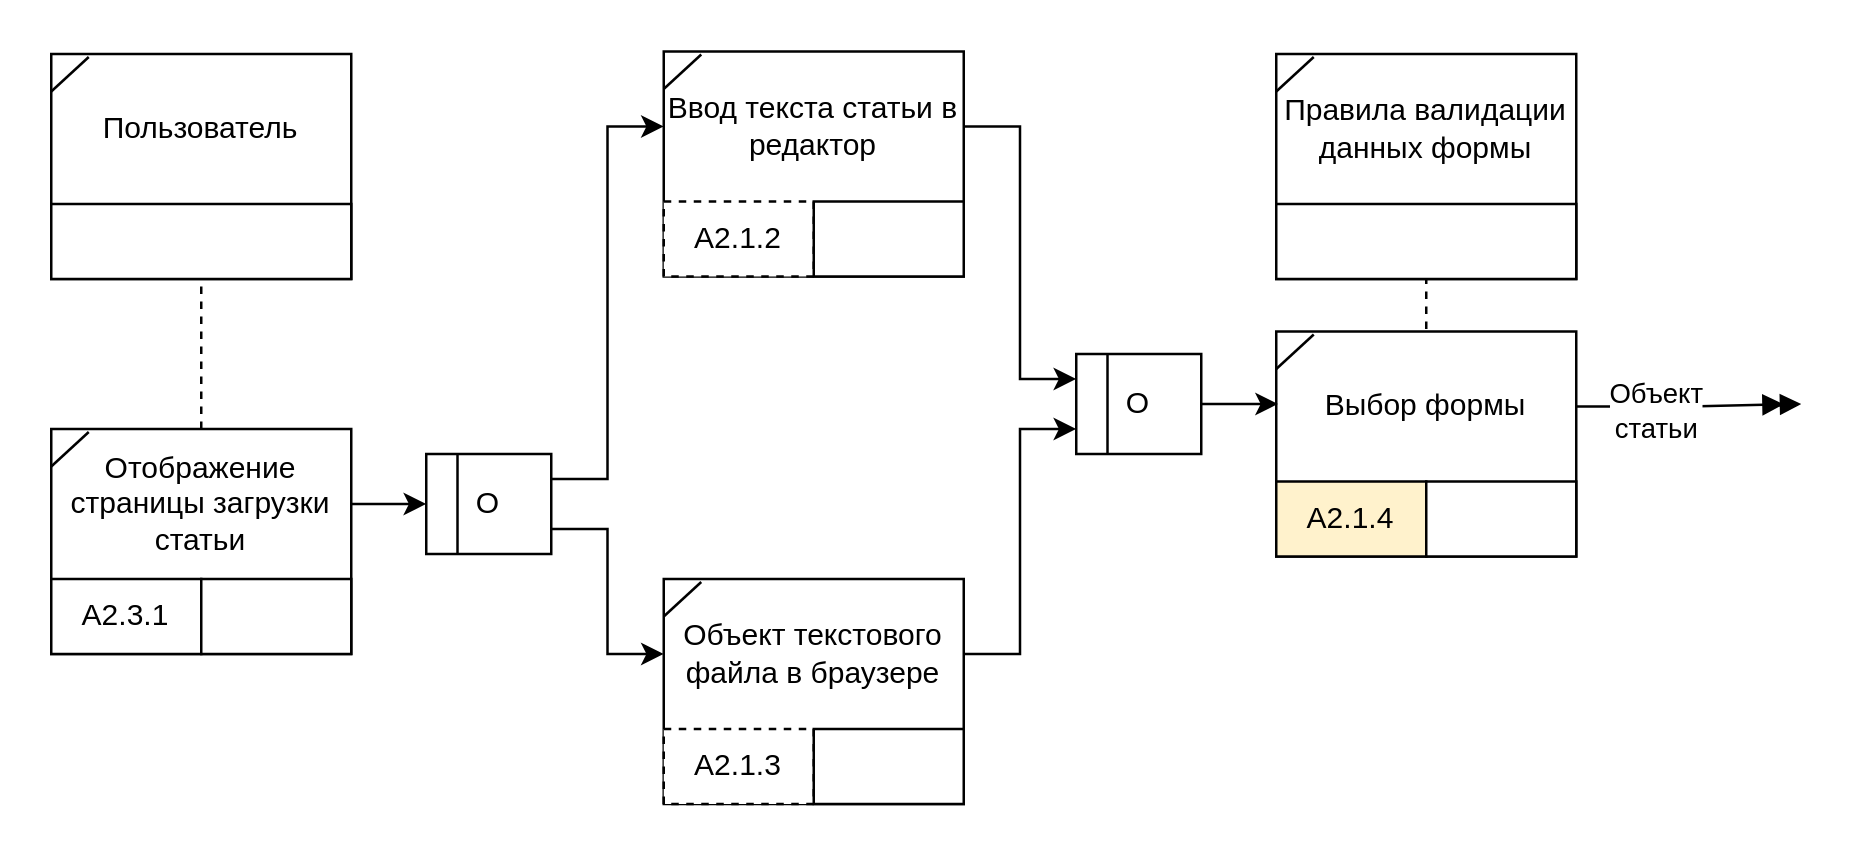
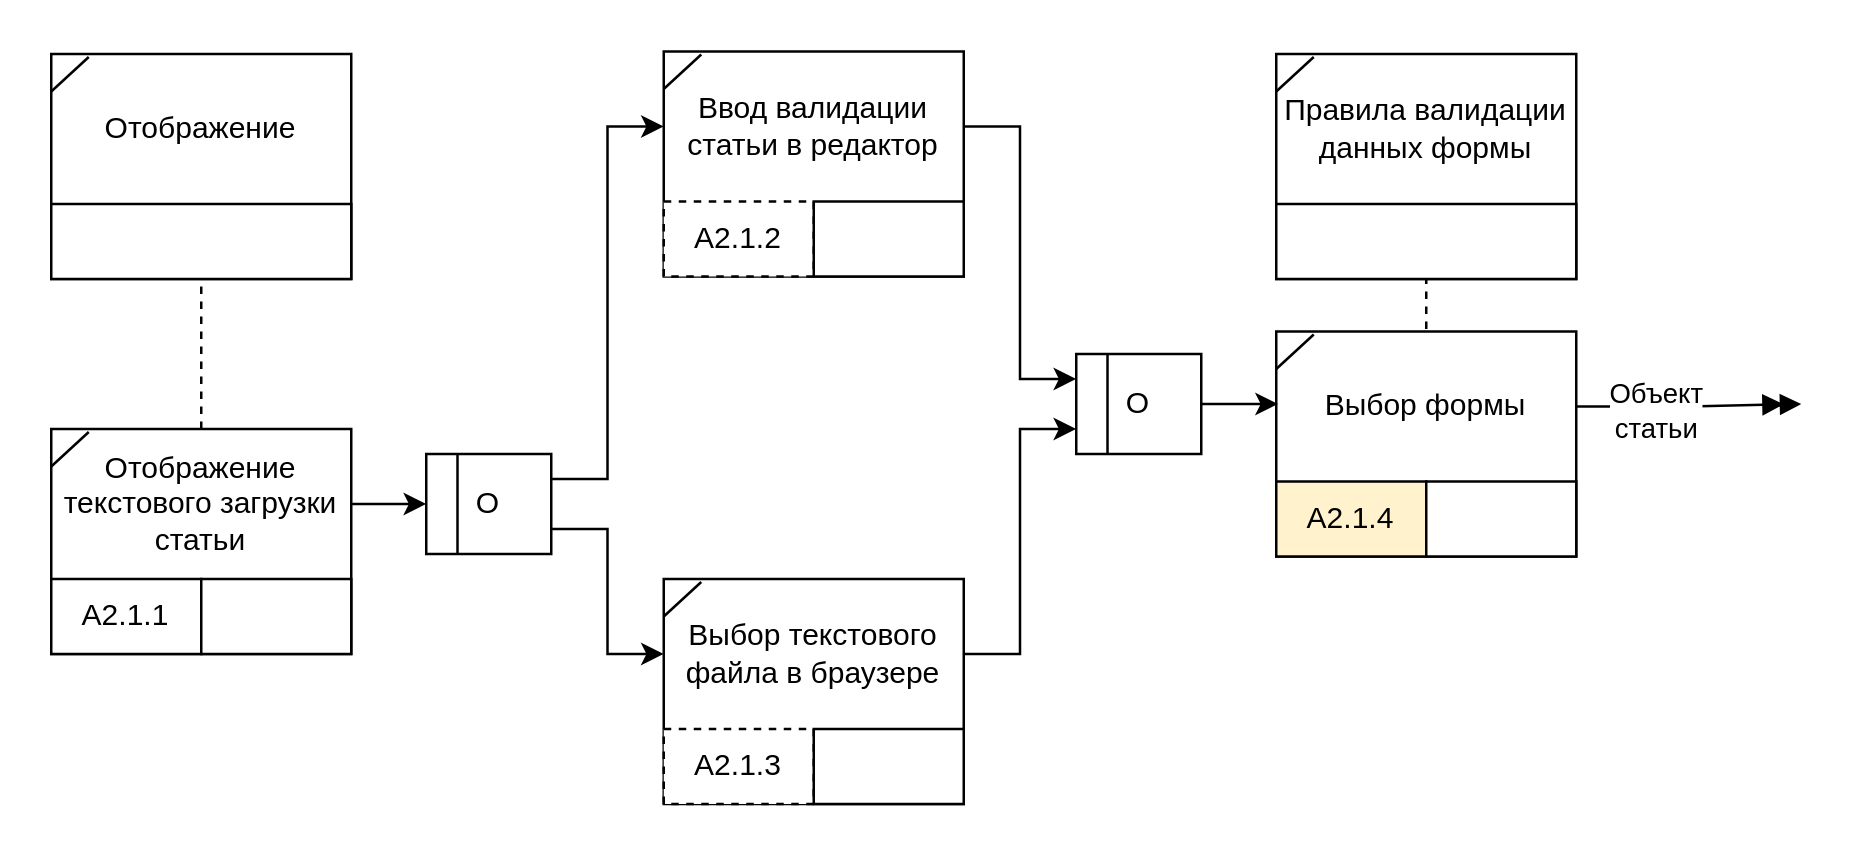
  <mxCell id="0" />
  <mxCell id="1" parent="0" />
  <mxCell id="2" value="" style="rounded=0;whiteSpace=wrap;html=1;" parent="1" vertex="1"><mxGeometry x="20" y="21" width="120" height="90" as="geometry" /></mxCell>
  <mxCell id="3" value="" style="rounded=0;whiteSpace=wrap;html=1;" parent="1" vertex="1"><mxGeometry x="20" y="81" width="120" height="30" as="geometry" /></mxCell>
- <mxCell id="4" value="Пользователь" style="text;html=1;align=center;verticalAlign=middle;whiteSpace=wrap;rounded=0;" parent="1" vertex="1"><mxGeometry x="20" y="21" width="120" height="60" as="geometry" /></mxCell>
+ <mxCell id="4" value="Отображение" style="text;html=1;align=center;verticalAlign=middle;whiteSpace=wrap;rounded=0;" parent="1" vertex="1"><mxGeometry x="20" y="21" width="120" height="60" as="geometry" /></mxCell>
  <mxCell id="5" value="" style="endArrow=none;html=1;rounded=0;exitX=0;exitY=0.25;exitDx=0;exitDy=0;entryX=0.125;entryY=0.02;entryDx=0;entryDy=0;entryPerimeter=0;" parent="1" source="4" target="4" edge="1"><mxGeometry width="50" height="50" relative="1" as="geometry"><mxPoint x="-10" y="51" as="sourcePoint" /><mxPoint x="40" y="1" as="targetPoint" /></mxGeometry></mxCell>
  <mxCell id="6" value="" style="rounded=0;whiteSpace=wrap;html=1;" parent="1" vertex="1"><mxGeometry x="20" y="171" width="120" height="90" as="geometry" /></mxCell>
- <mxCell id="7" value="А2.3.1" style="rounded=0;whiteSpace=wrap;html=1;" parent="1" vertex="1"><mxGeometry x="20" y="231" width="60" height="30" as="geometry" /></mxCell>
+ <mxCell id="7" value="А2.1.1" style="rounded=0;whiteSpace=wrap;html=1;" parent="1" vertex="1"><mxGeometry x="20" y="231" width="60" height="30" as="geometry" /></mxCell>
  <mxCell id="8" value="" style="rounded=0;whiteSpace=wrap;html=1;" parent="1" vertex="1"><mxGeometry x="80" y="231" width="60" height="30" as="geometry" /></mxCell>
  <mxCell id="9" style="edgeStyle=orthogonalEdgeStyle;rounded=0;orthogonalLoop=1;jettySize=auto;html=1;exitX=1;exitY=0.5;exitDx=0;exitDy=0;entryX=0;entryY=0.5;entryDx=0;entryDy=0;" parent="1" source="10" target="34" edge="1"><mxGeometry relative="1" as="geometry" /></mxCell>
- <mxCell id="10" value="Отображение&lt;div&gt;страницы загрузки&lt;/div&gt;&lt;div&gt;статьи&lt;/div&gt;" style="text;html=1;align=center;verticalAlign=middle;whiteSpace=wrap;rounded=0;" parent="1" vertex="1"><mxGeometry x="20" y="171" width="120" height="60" as="geometry" /></mxCell>
+ <mxCell id="10" value="Отображение&lt;div&gt;текстового загрузки&lt;/div&gt;&lt;div&gt;статьи&lt;/div&gt;" style="text;html=1;align=center;verticalAlign=middle;whiteSpace=wrap;rounded=0;" parent="1" vertex="1"><mxGeometry x="20" y="171" width="120" height="60" as="geometry" /></mxCell>
  <mxCell id="11" value="" style="endArrow=none;html=1;rounded=0;exitX=0;exitY=0.25;exitDx=0;exitDy=0;entryX=0.125;entryY=0.02;entryDx=0;entryDy=0;entryPerimeter=0;" parent="1" source="10" target="10" edge="1"><mxGeometry width="50" height="50" relative="1" as="geometry"><mxPoint x="-10" y="201" as="sourcePoint" /><mxPoint x="40" y="151" as="targetPoint" /></mxGeometry></mxCell>
  <mxCell id="12" style="edgeStyle=orthogonalEdgeStyle;rounded=0;orthogonalLoop=1;jettySize=auto;html=1;exitX=0.5;exitY=0;exitDx=0;exitDy=0;entryX=0.5;entryY=1;entryDx=0;entryDy=0;startArrow=none;startFill=0;endArrow=none;endFill=0;dashed=1;" parent="1" source="10" target="3" edge="1"><mxGeometry relative="1" as="geometry"><mxPoint x="196" y="222" as="sourcePoint" /><mxPoint x="196" y="182" as="targetPoint" /></mxGeometry></mxCell>
  <mxCell id="13" value="" style="rounded=0;whiteSpace=wrap;html=1;" parent="1" vertex="1"><mxGeometry x="265" y="20" width="120" height="90" as="geometry" /></mxCell>
  <mxCell id="14" value="А2.1.2" style="rounded=0;whiteSpace=wrap;html=1;dashed=1;" parent="1" vertex="1"><mxGeometry x="265" y="80" width="60" height="30" as="geometry" /></mxCell>
  <mxCell id="15" value="" style="rounded=0;whiteSpace=wrap;html=1;" parent="1" vertex="1"><mxGeometry x="325" y="80" width="60" height="30" as="geometry" /></mxCell>
  <mxCell id="16" style="edgeStyle=orthogonalEdgeStyle;rounded=0;orthogonalLoop=1;jettySize=auto;html=1;exitX=1;exitY=0.5;exitDx=0;exitDy=0;entryX=0;entryY=0.25;entryDx=0;entryDy=0;" parent="1" source="17" target="37" edge="1"><mxGeometry relative="1" as="geometry" /></mxCell>
- <mxCell id="17" value="Ввод текста статьи в редактор" style="text;html=1;align=center;verticalAlign=middle;whiteSpace=wrap;rounded=0;" parent="1" vertex="1"><mxGeometry x="265" y="20" width="120" height="60" as="geometry" /></mxCell>
+ <mxCell id="17" value="Ввод валидации статьи в редактор" style="text;html=1;align=center;verticalAlign=middle;whiteSpace=wrap;rounded=0;" parent="1" vertex="1"><mxGeometry x="265" y="20" width="120" height="60" as="geometry" /></mxCell>
  <mxCell id="18" value="" style="endArrow=none;html=1;rounded=0;exitX=0;exitY=0.25;exitDx=0;exitDy=0;entryX=0.125;entryY=0.02;entryDx=0;entryDy=0;entryPerimeter=0;" parent="1" source="17" target="17" edge="1"><mxGeometry width="50" height="50" relative="1" as="geometry"><mxPoint x="235" y="50" as="sourcePoint" /><mxPoint x="285" y="0" as="targetPoint" /></mxGeometry></mxCell>
  <mxCell id="19" value="" style="rounded=0;whiteSpace=wrap;html=1;" parent="1" vertex="1"><mxGeometry x="265" y="231" width="120" height="90" as="geometry" /></mxCell>
  <mxCell id="20" value="А2.1.3" style="rounded=0;whiteSpace=wrap;html=1;dashed=1;" parent="1" vertex="1"><mxGeometry x="265" y="291" width="60" height="30" as="geometry" /></mxCell>
  <mxCell id="21" value="" style="rounded=0;whiteSpace=wrap;html=1;" parent="1" vertex="1"><mxGeometry x="325" y="291" width="60" height="30" as="geometry" /></mxCell>
  <mxCell id="22" style="edgeStyle=orthogonalEdgeStyle;rounded=0;orthogonalLoop=1;jettySize=auto;html=1;exitX=1;exitY=0.5;exitDx=0;exitDy=0;entryX=0;entryY=0.75;entryDx=0;entryDy=0;" parent="1" source="23" target="37" edge="1"><mxGeometry relative="1" as="geometry" /></mxCell>
- <mxCell id="23" value="Объект текстового файла в браузере" style="text;html=1;align=center;verticalAlign=middle;whiteSpace=wrap;rounded=0;" parent="1" vertex="1"><mxGeometry x="265" y="231" width="120" height="60" as="geometry" /></mxCell>
+ <mxCell id="23" value="Выбор текстового файла в браузере" style="text;html=1;align=center;verticalAlign=middle;whiteSpace=wrap;rounded=0;" parent="1" vertex="1"><mxGeometry x="265" y="231" width="120" height="60" as="geometry" /></mxCell>
  <mxCell id="24" value="" style="endArrow=none;html=1;rounded=0;exitX=0;exitY=0.25;exitDx=0;exitDy=0;entryX=0.125;entryY=0.02;entryDx=0;entryDy=0;entryPerimeter=0;" parent="1" source="23" target="23" edge="1"><mxGeometry width="50" height="50" relative="1" as="geometry"><mxPoint x="235" y="261" as="sourcePoint" /><mxPoint x="285" y="211" as="targetPoint" /></mxGeometry></mxCell>
  <mxCell id="25" value="" style="rounded=0;whiteSpace=wrap;html=1;" parent="1" vertex="1"><mxGeometry x="510" y="132" width="120" height="90" as="geometry" /></mxCell>
  <mxCell id="26" value="А2.1.4" style="rounded=0;whiteSpace=wrap;html=1;fillColor=#fff2cc;" parent="1" vertex="1"><mxGeometry x="510" y="192" width="60" height="30" as="geometry" /></mxCell>
  <mxCell id="27" value="" style="rounded=0;whiteSpace=wrap;html=1;" parent="1" vertex="1"><mxGeometry x="570" y="192" width="60" height="30" as="geometry" /></mxCell>
  <mxCell id="28" style="edgeStyle=orthogonalEdgeStyle;rounded=0;orthogonalLoop=1;jettySize=auto;html=1;exitX=1;exitY=0.5;exitDx=0;exitDy=0;endArrow=doubleBlock;endFill=1;" parent="1" source="30" edge="1"><mxGeometry relative="1" as="geometry"><mxPoint x="720" y="161" as="targetPoint" /></mxGeometry></mxCell>
  <mxCell id="29" value="Объект&lt;div&gt;статьи&lt;/div&gt;" style="edgeLabel;html=1;align=center;verticalAlign=middle;resizable=0;points=[];" parent="28" vertex="1" connectable="0"><mxGeometry x="-0.307" y="-1" relative="1" as="geometry"><mxPoint as="offset" /></mxGeometry></mxCell>
  <mxCell id="30" value="Выбор формы" style="text;html=1;align=center;verticalAlign=middle;whiteSpace=wrap;rounded=0;" parent="1" vertex="1"><mxGeometry x="510" y="132" width="120" height="60" as="geometry" /></mxCell>
  <mxCell id="31" value="" style="endArrow=none;html=1;rounded=0;exitX=0;exitY=0.25;exitDx=0;exitDy=0;entryX=0.125;entryY=0.02;entryDx=0;entryDy=0;entryPerimeter=0;" parent="1" source="30" target="30" edge="1"><mxGeometry width="50" height="50" relative="1" as="geometry"><mxPoint x="480" y="162" as="sourcePoint" /><mxPoint x="530" y="112" as="targetPoint" /></mxGeometry></mxCell>
  <mxCell id="32" style="edgeStyle=orthogonalEdgeStyle;rounded=0;orthogonalLoop=1;jettySize=auto;html=1;exitX=1;exitY=0.25;exitDx=0;exitDy=0;entryX=0;entryY=0.5;entryDx=0;entryDy=0;" parent="1" source="34" target="17" edge="1"><mxGeometry relative="1" as="geometry" /></mxCell>
  <mxCell id="33" style="edgeStyle=orthogonalEdgeStyle;rounded=0;orthogonalLoop=1;jettySize=auto;html=1;exitX=1;exitY=0.75;exitDx=0;exitDy=0;entryX=0;entryY=0.5;entryDx=0;entryDy=0;" parent="1" source="34" target="23" edge="1"><mxGeometry relative="1" as="geometry" /></mxCell>
  <mxCell id="34" value="O" style="rounded=0;whiteSpace=wrap;html=1;" parent="1" vertex="1"><mxGeometry x="170" y="181" width="50" height="40" as="geometry" /></mxCell>
  <mxCell id="35" value="" style="endArrow=none;html=1;rounded=0;entryX=0.25;entryY=0;entryDx=0;entryDy=0;exitX=0.25;exitY=1;exitDx=0;exitDy=0;" parent="1" source="34" target="34" edge="1"><mxGeometry width="50" height="50" relative="1" as="geometry"><mxPoint x="170" y="301" as="sourcePoint" /><mxPoint x="220" y="251" as="targetPoint" /></mxGeometry></mxCell>
  <mxCell id="36" style="edgeStyle=orthogonalEdgeStyle;rounded=0;orthogonalLoop=1;jettySize=auto;html=1;exitX=1;exitY=0.5;exitDx=0;exitDy=0;entryX=0.006;entryY=0.487;entryDx=0;entryDy=0;entryPerimeter=0;" parent="1" source="37" target="30" edge="1"><mxGeometry relative="1" as="geometry" /></mxCell>
  <mxCell id="37" value="O" style="rounded=0;whiteSpace=wrap;html=1;" parent="1" vertex="1"><mxGeometry x="430" y="141" width="50" height="40" as="geometry" /></mxCell>
  <mxCell id="38" value="" style="endArrow=none;html=1;rounded=0;entryX=0.25;entryY=0;entryDx=0;entryDy=0;exitX=0.25;exitY=1;exitDx=0;exitDy=0;" parent="1" source="37" target="37" edge="1"><mxGeometry width="50" height="50" relative="1" as="geometry"><mxPoint x="430" y="261" as="sourcePoint" /><mxPoint x="480" y="211" as="targetPoint" /></mxGeometry></mxCell>
  <mxCell id="39" value="" style="rounded=0;whiteSpace=wrap;html=1;" vertex="1" parent="1"><mxGeometry x="510" y="21" width="120" height="90" as="geometry" /></mxCell>
  <mxCell id="40" value="" style="rounded=0;whiteSpace=wrap;html=1;" vertex="1" parent="1"><mxGeometry x="510" y="81" width="120" height="30" as="geometry" /></mxCell>
  <mxCell id="41" value="Правила валидации данных формы" style="text;html=1;align=center;verticalAlign=middle;whiteSpace=wrap;rounded=0;" vertex="1" parent="1"><mxGeometry x="510" y="21" width="120" height="60" as="geometry" /></mxCell>
  <mxCell id="42" value="" style="endArrow=none;html=1;rounded=0;exitX=0;exitY=0.25;exitDx=0;exitDy=0;entryX=0.125;entryY=0.02;entryDx=0;entryDy=0;entryPerimeter=0;" edge="1" source="41" target="41" parent="1"><mxGeometry width="50" height="50" relative="1" as="geometry"><mxPoint x="480" y="51" as="sourcePoint" /><mxPoint x="530" y="1" as="targetPoint" /></mxGeometry></mxCell>
  <mxCell id="43" style="edgeStyle=orthogonalEdgeStyle;rounded=0;orthogonalLoop=1;jettySize=auto;html=1;exitX=0.5;exitY=0;exitDx=0;exitDy=0;entryX=0.5;entryY=1;entryDx=0;entryDy=0;startArrow=none;startFill=0;endArrow=none;endFill=0;dashed=1;" edge="1" target="40" parent="1"><mxGeometry relative="1" as="geometry"><mxPoint x="570" y="131" as="sourcePoint" /><mxPoint x="686" y="142" as="targetPoint" /></mxGeometry></mxCell>
